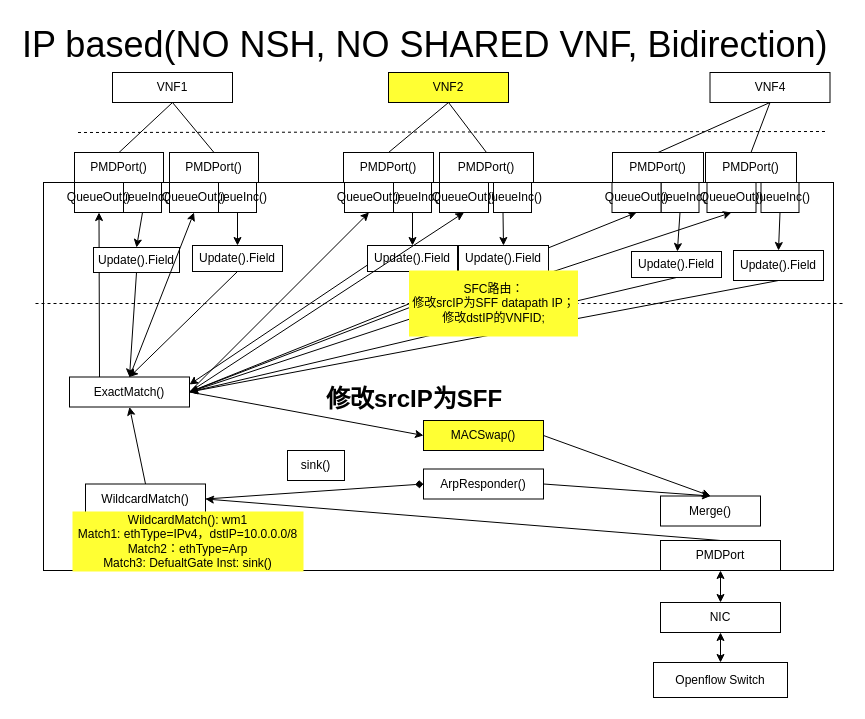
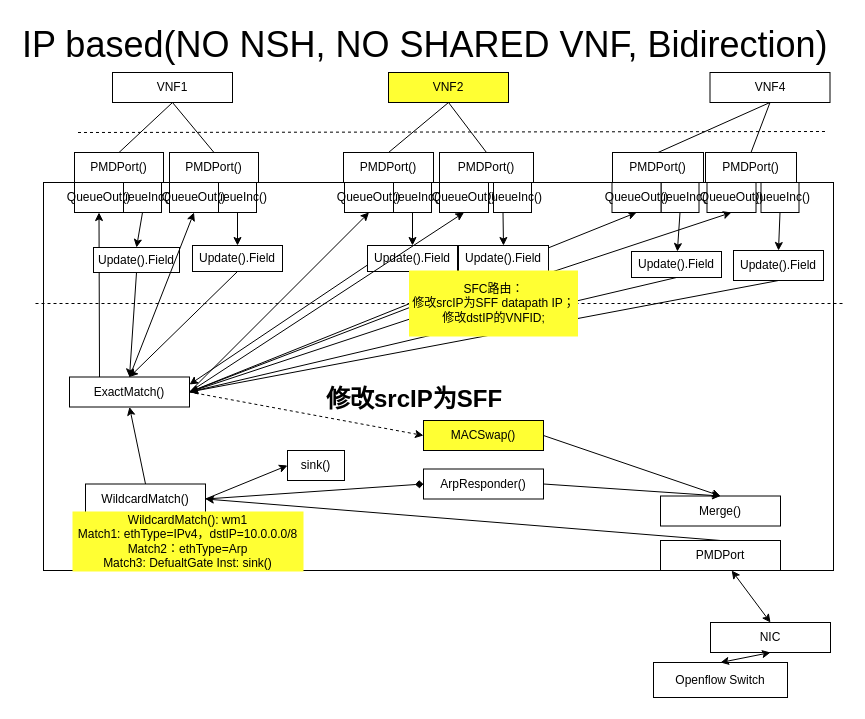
  <mxCell id="0" />
  <mxCell id="1" parent="0" />
  <mxCell id="2" value="" style="rounded=0;whiteSpace=wrap;html=1;" parent="1" vertex="1"><mxGeometry x="43" y="182" width="790" height="388" as="geometry" /></mxCell>
  <mxCell id="3" value="PMDPort" style="rounded=0;whiteSpace=wrap;html=1;" parent="1" vertex="1"><mxGeometry x="660" y="540" width="120" height="30" as="geometry" /></mxCell>
  <mxCell id="4" value="" style="endArrow=none;dashed=1;html=1;" parent="1" edge="1"><mxGeometry width="50" height="50" relative="1" as="geometry"><mxPoint x="77.5" y="132" as="sourcePoint" /><mxPoint x="827.5" y="131" as="targetPoint" /></mxGeometry></mxCell>
- <mxCell id="5" value="Merge()" style="rounded=0;whiteSpace=wrap;html=1;" parent="1" vertex="1"><mxGeometry x="660" y="495.5" width="100" height="30" as="geometry" /></mxCell>
+ <mxCell id="5" value="Merge()" style="rounded=0;whiteSpace=wrap;html=1;" parent="1" vertex="1"><mxGeometry x="660" y="495.5" width="120" height="30" as="geometry" /></mxCell>
  <mxCell id="6" value="VNF1" style="rounded=0;whiteSpace=wrap;html=1;" parent="1" vertex="1"><mxGeometry x="112" y="72" width="120" height="30" as="geometry" /></mxCell>
  <mxCell id="7" value="VNF2" style="rounded=0;whiteSpace=wrap;html=1;fillColor=#ffff33;" parent="1" vertex="1"><mxGeometry x="388" y="72" width="120" height="30" as="geometry" /></mxCell>
  <mxCell id="8" value="PMDPort()" style="rounded=0;whiteSpace=wrap;html=1;" parent="1" vertex="1"><mxGeometry x="74" y="152" width="89" height="30" as="geometry" /></mxCell>
  <mxCell id="9" value="PMDPort()" style="rounded=0;whiteSpace=wrap;html=1;" parent="1" vertex="1"><mxGeometry x="343" y="152" width="90" height="30" as="geometry" /></mxCell>
  <mxCell id="10" value="" style="endArrow=none;html=1;entryX=0.5;entryY=1;entryDx=0;entryDy=0;exitX=0.5;exitY=0;exitDx=0;exitDy=0;" parent="1" source="8" target="6" edge="1"><mxGeometry width="50" height="50" relative="1" as="geometry"><mxPoint x="677.929" y="132.286" as="sourcePoint" /><mxPoint x="677.929" y="42.286" as="targetPoint" /></mxGeometry></mxCell>
  <mxCell id="11" value="" style="endArrow=none;html=1;entryX=0.5;entryY=1;entryDx=0;entryDy=0;exitX=0.5;exitY=0;exitDx=0;exitDy=0;" parent="1" source="9" target="7" edge="1"><mxGeometry width="50" height="50" relative="1" as="geometry"><mxPoint x="98.929" y="132.286" as="sourcePoint" /><mxPoint x="98.929" y="52.286" as="targetPoint" /></mxGeometry></mxCell>
  <mxCell id="12" value="ExactMatch()" style="rounded=0;whiteSpace=wrap;html=1;" parent="1" vertex="1"><mxGeometry x="69" y="376.5" width="120" height="30" as="geometry" /></mxCell>
  <mxCell id="13" value="" style="endArrow=classic;html=1;entryX=0.5;entryY=1;entryDx=0;entryDy=0;exitX=0.5;exitY=0;exitDx=0;exitDy=0;" parent="1" source="27" target="12" edge="1"><mxGeometry width="50" height="50" relative="1" as="geometry"><mxPoint x="283.5" y="517.5" as="sourcePoint" /><mxPoint x="333.5" y="467.5" as="targetPoint" /></mxGeometry></mxCell>
  <mxCell id="14" value="" style="endArrow=classic;startArrow=classic;html=1;exitX=0.5;exitY=0;exitDx=0;exitDy=0;" parent="1" source="15" target="3" edge="1"><mxGeometry width="50" height="50" relative="1" as="geometry"><mxPoint x="451" y="622" as="sourcePoint" /><mxPoint x="491" y="662" as="targetPoint" /></mxGeometry></mxCell>
- <mxCell id="15" value="NIC" style="rounded=0;whiteSpace=wrap;html=1;" parent="1" vertex="1"><mxGeometry x="660" y="602" width="120" height="30" as="geometry" /></mxCell>
+ <mxCell id="15" value="NIC" style="rounded=0;whiteSpace=wrap;html=1;" parent="1" vertex="1"><mxGeometry x="710" y="622" width="120" height="30" as="geometry" /></mxCell>
  <mxCell id="16" value="&lt;font style=&quot;font-size: 36px&quot;&gt;IP based(NO NSH, NO SHARED VNF, Bidirection)&lt;/font&gt;" style="text;html=1;resizable=0;points=[];autosize=1;align=left;verticalAlign=top;spacingTop=-4;" parent="1" vertex="1"><mxGeometry x="20" y="20" width="820" height="20" as="geometry" /></mxCell>
  <mxCell id="17" value="VNF4" style="rounded=0;whiteSpace=wrap;html=1;" parent="1" vertex="1"><mxGeometry x="709.5" y="72" width="120" height="30" as="geometry" /></mxCell>
  <mxCell id="18" value="PMDPort()" style="rounded=0;whiteSpace=wrap;html=1;" parent="1" vertex="1"><mxGeometry x="612" y="152" width="91" height="30" as="geometry" /></mxCell>
  <mxCell id="19" value="" style="endArrow=none;html=1;entryX=0.5;entryY=1;entryDx=0;entryDy=0;exitX=0.5;exitY=0;exitDx=0;exitDy=0;" parent="1" source="18" target="17" edge="1"><mxGeometry width="50" height="50" relative="1" as="geometry"><mxPoint x="260.929" y="132.286" as="sourcePoint" /><mxPoint x="260.929" y="52.286" as="targetPoint" /></mxGeometry></mxCell>
  <mxCell id="20" value="" style="endArrow=classic;html=1;entryX=0.5;entryY=0;entryDx=0;entryDy=0;exitX=0.5;exitY=1;exitDx=0;exitDy=0;" parent="1" source="68" target="22" edge="1"><mxGeometry width="50" height="50" relative="1" as="geometry"><mxPoint x="307.5" y="394" as="sourcePoint" /><mxPoint x="522.786" y="191.429" as="targetPoint" /></mxGeometry></mxCell>
  <mxCell id="21" value="" style="endArrow=classic;html=1;exitX=0.5;exitY=1;exitDx=0;exitDy=0;entryX=1;entryY=0.5;entryDx=0;entryDy=0;" parent="1" source="22" target="12" edge="1"><mxGeometry width="50" height="50" relative="1" as="geometry"><mxPoint x="522.786" y="191.429" as="sourcePoint" /><mxPoint x="656.5" y="384" as="targetPoint" /></mxGeometry></mxCell>
  <mxCell id="22" value="Update().Field" style="rounded=0;whiteSpace=wrap;html=1;" parent="1" vertex="1"><mxGeometry x="733" y="250" width="90" height="30" as="geometry" /></mxCell>
  <mxCell id="23" value="Update().Field&lt;br&gt;" style="rounded=0;whiteSpace=wrap;html=1;" parent="1" vertex="1"><mxGeometry x="192" y="245" width="90" height="26" as="geometry" /></mxCell>
  <mxCell id="24" value="Openflow Switch" style="rounded=0;whiteSpace=wrap;html=1;" parent="1" vertex="1"><mxGeometry x="653" y="662" width="134" height="35" as="geometry" /></mxCell>
  <mxCell id="25" value="" style="endArrow=classic;startArrow=classic;html=1;entryX=0.5;entryY=0;entryDx=0;entryDy=0;exitX=0.5;exitY=1;exitDx=0;exitDy=0;" parent="1" source="15" target="24" edge="1"><mxGeometry width="50" height="50" relative="1" as="geometry"><mxPoint x="526.5" y="635.5" as="sourcePoint" /><mxPoint x="461.185" y="582" as="targetPoint" /></mxGeometry></mxCell>
  <mxCell id="26" value="" style="endArrow=none;dashed=1;html=1;" parent="1" edge="1"><mxGeometry width="50" height="50" relative="1" as="geometry"><mxPoint x="35" y="303" as="sourcePoint" /><mxPoint x="843" y="303" as="targetPoint" /></mxGeometry></mxCell>
  <mxCell id="27" value="&lt;span style=&quot;text-align: left ; white-space: nowrap&quot;&gt;WildcardMatch()&lt;/span&gt;" style="rounded=0;whiteSpace=wrap;html=1;" parent="1" vertex="1"><mxGeometry x="85" y="483.5" width="120" height="30" as="geometry" /></mxCell>
  <mxCell id="28" value="" style="endArrow=classic;html=1;exitX=0.5;exitY=0;exitDx=0;exitDy=0;entryX=1;entryY=0.5;entryDx=0;entryDy=0;" parent="1" source="3" target="27" edge="1"><mxGeometry width="50" height="50" relative="1" as="geometry"><mxPoint x="202" y="435.5" as="sourcePoint" /><mxPoint x="577" y="537.534" as="targetPoint" /></mxGeometry></mxCell>
  <mxCell id="29" value="&lt;span style=&quot;text-align: left ; white-space: nowrap&quot;&gt;WildcardMatch(): wm1&lt;br&gt;&lt;/span&gt;&lt;span style=&quot;text-align: left ; white-space: nowrap&quot;&gt;Match1: ethType=IPv4，dstIP=10.0.0.0/8&lt;/span&gt;&lt;span style=&quot;text-align: left ; white-space: nowrap&quot;&gt;&lt;br&gt;Match2：ethType=Arp&lt;br&gt;Match3: DefualtGate Inst: sink()&lt;/span&gt;&lt;span style=&quot;text-align: left ; white-space: nowrap&quot;&gt;&lt;br&gt;&lt;/span&gt;" style="text;html=1;strokeColor=none;fillColor=#FFFF33;align=center;verticalAlign=middle;whiteSpace=wrap;rounded=0;" parent="1" vertex="1"><mxGeometry x="72" y="511" width="231" height="60" as="geometry" /></mxCell>
  <mxCell id="30" value="ArpResponder()" style="rounded=0;whiteSpace=wrap;html=1;" parent="1" vertex="1"><mxGeometry x="423" y="468.5" width="120" height="30" as="geometry" /></mxCell>
  <mxCell id="31" value="" style="endArrow=diamond;html=1;entryX=0;entryY=0.5;entryDx=0;entryDy=0;exitX=1;exitY=0.5;exitDx=0;exitDy=0;" parent="1" source="27" target="30" edge="1"><mxGeometry width="50" height="50" relative="1" as="geometry"><mxPoint x="155" y="493.5" as="sourcePoint" /><mxPoint x="155" y="347.5" as="targetPoint" /></mxGeometry></mxCell>
  <mxCell id="32" value="" style="endArrow=classic;html=1;entryX=0.5;entryY=1;entryDx=0;entryDy=0;exitX=0.25;exitY=0;exitDx=0;exitDy=0;" parent="1" source="12" target="41" edge="1"><mxGeometry width="50" height="50" relative="1" as="geometry"><mxPoint x="99" y="306" as="sourcePoint" /><mxPoint x="158" y="491" as="targetPoint" /></mxGeometry></mxCell>
  <mxCell id="33" value="" style="endArrow=classic;html=1;entryX=0.5;entryY=0;entryDx=0;entryDy=0;exitX=0.5;exitY=1;exitDx=0;exitDy=0;" parent="1" source="44" target="23" edge="1"><mxGeometry width="50" height="50" relative="1" as="geometry"><mxPoint x="149" y="177" as="sourcePoint" /><mxPoint x="128" y="192" as="targetPoint" /></mxGeometry></mxCell>
  <mxCell id="34" value="" style="endArrow=classic;html=1;entryX=0.5;entryY=0;entryDx=0;entryDy=0;exitX=0.5;exitY=1;exitDx=0;exitDy=0;" parent="1" source="23" target="12" edge="1"><mxGeometry width="50" height="50" relative="1" as="geometry"><mxPoint x="158" y="187" as="sourcePoint" /><mxPoint x="173" y="227" as="targetPoint" /></mxGeometry></mxCell>
  <mxCell id="35" value="" style="endArrow=classic;html=1;exitX=1;exitY=0.5;exitDx=0;exitDy=0;entryX=0.5;entryY=1;entryDx=0;entryDy=0;" parent="1" source="12" target="67" edge="1"><mxGeometry width="50" height="50" relative="1" as="geometry"><mxPoint x="188" y="461" as="sourcePoint" /><mxPoint x="269" y="192" as="targetPoint" /></mxGeometry></mxCell>
  <mxCell id="36" value="" style="endArrow=classic;html=1;entryX=0.5;entryY=0;entryDx=0;entryDy=0;exitX=1;exitY=0.5;exitDx=0;exitDy=0;" parent="1" source="76" target="5" edge="1"><mxGeometry width="50" height="50" relative="1" as="geometry"><mxPoint x="124" y="386.5" as="sourcePoint" /><mxPoint x="124" y="117.5" as="targetPoint" /></mxGeometry></mxCell>
  <mxCell id="37" value="" style="endArrow=classic;html=1;entryX=0.5;entryY=0;entryDx=0;entryDy=0;exitX=1;exitY=0.5;exitDx=0;exitDy=0;" parent="1" source="30" target="5" edge="1"><mxGeometry width="50" height="50" relative="1" as="geometry"><mxPoint x="215" y="509" as="sourcePoint" /><mxPoint x="241" y="480" as="targetPoint" /></mxGeometry></mxCell>
  <mxCell id="38" value="sink()" style="rounded=0;whiteSpace=wrap;html=1;" parent="1" vertex="1"><mxGeometry x="287" y="450" width="57" height="30" as="geometry" /></mxCell>
+ <mxCell id="39" value="" style="endArrow=classic;html=1;entryX=0;entryY=0.5;entryDx=0;entryDy=0;exitX=1;exitY=0.5;exitDx=0;exitDy=0;" parent="1" source="27" target="38" edge="1"><mxGeometry width="50" height="50" relative="1" as="geometry"><mxPoint x="213" y="493" as="sourcePoint" /><mxPoint x="273" y="495" as="targetPoint" /></mxGeometry></mxCell>
  <mxCell id="40" value="QueueInc()" style="rounded=0;whiteSpace=wrap;html=1;" parent="1" vertex="1"><mxGeometry x="123" y="182" width="38" height="30" as="geometry" /></mxCell>
  <mxCell id="41" value="QueueOut()" style="rounded=0;whiteSpace=wrap;html=1;" parent="1" vertex="1"><mxGeometry x="74" y="182" width="49" height="30" as="geometry" /></mxCell>
  <mxCell id="42" value="PMDPort()" style="rounded=0;whiteSpace=wrap;html=1;" parent="1" vertex="1"><mxGeometry x="169" y="152" width="89" height="30" as="geometry" /></mxCell>
  <mxCell id="43" value="" style="endArrow=none;html=1;entryX=0.5;entryY=1;entryDx=0;entryDy=0;exitX=0.5;exitY=0;exitDx=0;exitDy=0;" parent="1" source="42" target="6" edge="1"><mxGeometry width="50" height="50" relative="1" as="geometry"><mxPoint x="129" y="162" as="sourcePoint" /><mxPoint x="182" y="112" as="targetPoint" /></mxGeometry></mxCell>
  <mxCell id="44" value="QueueInc()" style="rounded=0;whiteSpace=wrap;html=1;" parent="1" vertex="1"><mxGeometry x="218" y="182" width="38" height="30" as="geometry" /></mxCell>
  <mxCell id="45" value="QueueOut()" style="rounded=0;whiteSpace=wrap;html=1;" parent="1" vertex="1"><mxGeometry x="169" y="182" width="49" height="30" as="geometry" /></mxCell>
  <mxCell id="46" value="Update().Field" style="rounded=0;whiteSpace=wrap;html=1;" parent="1" vertex="1"><mxGeometry x="93" y="247" width="86" height="25" as="geometry" /></mxCell>
  <mxCell id="47" value="" style="endArrow=classic;html=1;entryX=0.5;entryY=0;entryDx=0;entryDy=0;exitX=0.5;exitY=1;exitDx=0;exitDy=0;" parent="1" source="40" target="46" edge="1"><mxGeometry width="50" height="50" relative="1" as="geometry"><mxPoint x="-17" y="245" as="sourcePoint" /><mxPoint x="109" y="222" as="targetPoint" /></mxGeometry></mxCell>
  <mxCell id="48" value="" style="endArrow=classic;html=1;exitX=0.5;exitY=1;exitDx=0;exitDy=0;entryX=0.5;entryY=0;entryDx=0;entryDy=0;" parent="1" source="46" target="12" edge="1"><mxGeometry width="50" height="50" relative="1" as="geometry"><mxPoint x="167" y="255" as="sourcePoint" /><mxPoint x="3" y="258" as="targetPoint" /></mxGeometry></mxCell>
  <mxCell id="49" value="" style="endArrow=classic;html=1;entryX=0.5;entryY=1;entryDx=0;entryDy=0;exitX=0.5;exitY=0;exitDx=0;exitDy=0;" parent="1" source="12" target="45" edge="1"><mxGeometry width="50" height="50" relative="1" as="geometry"><mxPoint x="172" y="306" as="sourcePoint" /><mxPoint x="133" y="351" as="targetPoint" /></mxGeometry></mxCell>
  <mxCell id="50" value="Update().Field&lt;br&gt;" style="rounded=0;whiteSpace=wrap;html=1;" parent="1" vertex="1"><mxGeometry x="458" y="245" width="90" height="26" as="geometry" /></mxCell>
  <mxCell id="51" value="QueueInc()" style="rounded=0;whiteSpace=wrap;html=1;" parent="1" vertex="1"><mxGeometry x="393" y="182" width="38" height="30" as="geometry" /></mxCell>
  <mxCell id="52" value="QueueOut()" style="rounded=0;whiteSpace=wrap;html=1;" parent="1" vertex="1"><mxGeometry x="344" y="182" width="49" height="30" as="geometry" /></mxCell>
  <mxCell id="53" value="QueueInc()" style="rounded=0;whiteSpace=wrap;html=1;" parent="1" vertex="1"><mxGeometry x="493" y="182" width="38" height="30" as="geometry" /></mxCell>
  <mxCell id="54" value="QueueOut()" style="rounded=0;whiteSpace=wrap;html=1;" parent="1" vertex="1"><mxGeometry x="439" y="182" width="49" height="30" as="geometry" /></mxCell>
  <mxCell id="55" value="Update().Field&lt;br&gt;" style="rounded=0;whiteSpace=wrap;html=1;" parent="1" vertex="1"><mxGeometry x="367" y="245" width="90" height="26" as="geometry" /></mxCell>
  <mxCell id="56" value="PMDPort()" style="rounded=0;whiteSpace=wrap;html=1;" parent="1" vertex="1"><mxGeometry x="439" y="152" width="94" height="30" as="geometry" /></mxCell>
  <mxCell id="57" value="" style="endArrow=none;html=1;entryX=0.5;entryY=1;entryDx=0;entryDy=0;exitX=0.5;exitY=0;exitDx=0;exitDy=0;" parent="1" source="56" target="7" edge="1"><mxGeometry width="50" height="50" relative="1" as="geometry"><mxPoint x="398" y="162" as="sourcePoint" /><mxPoint x="458" y="112" as="targetPoint" /></mxGeometry></mxCell>
  <mxCell id="58" value="" style="endArrow=classic;html=1;entryX=0.5;entryY=1;entryDx=0;entryDy=0;exitX=1;exitY=0.5;exitDx=0;exitDy=0;" parent="1" source="12" target="52" edge="1"><mxGeometry width="50" height="50" relative="1" as="geometry"><mxPoint x="193" y="340" as="sourcePoint" /><mxPoint x="109" y="222" as="targetPoint" /></mxGeometry></mxCell>
  <mxCell id="59" value="" style="endArrow=classic;html=1;entryX=0.5;entryY=1;entryDx=0;entryDy=0;exitX=1;exitY=0.5;exitDx=0;exitDy=0;" parent="1" source="12" target="54" edge="1"><mxGeometry width="50" height="50" relative="1" as="geometry"><mxPoint x="193" y="340" as="sourcePoint" /><mxPoint x="379" y="222" as="targetPoint" /></mxGeometry></mxCell>
  <mxCell id="60" value="" style="endArrow=classic;html=1;entryX=0.5;entryY=0;entryDx=0;entryDy=0;exitX=0.5;exitY=1;exitDx=0;exitDy=0;" parent="1" source="51" target="55" edge="1"><mxGeometry width="50" height="50" relative="1" as="geometry"><mxPoint x="203" y="350" as="sourcePoint" /><mxPoint x="379" y="222" as="targetPoint" /></mxGeometry></mxCell>
  <mxCell id="61" value="" style="endArrow=classic;html=1;exitX=0.5;exitY=1;exitDx=0;exitDy=0;entryX=1;entryY=0.5;entryDx=0;entryDy=0;" parent="1" source="50" target="12" edge="1"><mxGeometry width="50" height="50" relative="1" as="geometry"><mxPoint x="422" y="222" as="sourcePoint" /><mxPoint x="193" y="340" as="targetPoint" /></mxGeometry></mxCell>
  <mxCell id="62" value="" style="endArrow=classic;html=1;exitX=0.25;exitY=1;exitDx=0;exitDy=0;entryX=0.5;entryY=0;entryDx=0;entryDy=0;" parent="1" source="53" target="50" edge="1"><mxGeometry width="50" height="50" relative="1" as="geometry"><mxPoint x="517" y="281" as="sourcePoint" /><mxPoint x="203" y="350" as="targetPoint" /></mxGeometry></mxCell>
  <mxCell id="63" value="" style="endArrow=classic;html=1;entryX=1;entryY=0.25;entryDx=0;entryDy=0;exitX=0;exitY=0.75;exitDx=0;exitDy=0;" parent="1" source="55" target="12" edge="1"><mxGeometry width="50" height="50" relative="1" as="geometry"><mxPoint x="422" y="222" as="sourcePoint" /><mxPoint x="422" y="255" as="targetPoint" /></mxGeometry></mxCell>
  <mxCell id="64" value="PMDPort()" style="rounded=0;whiteSpace=wrap;html=1;" parent="1" vertex="1"><mxGeometry x="705" y="152" width="91" height="30" as="geometry" /></mxCell>
  <mxCell id="65" value="" style="endArrow=none;html=1;entryX=0.5;entryY=1;entryDx=0;entryDy=0;exitX=0.5;exitY=0;exitDx=0;exitDy=0;" parent="1" source="64" target="17" edge="1"><mxGeometry width="50" height="50" relative="1" as="geometry"><mxPoint x="652" y="164" as="sourcePoint" /><mxPoint x="725" y="112" as="targetPoint" /></mxGeometry></mxCell>
  <mxCell id="66" value="QueueInc()" style="rounded=0;whiteSpace=wrap;html=1;" parent="1" vertex="1"><mxGeometry x="660.5" y="182" width="38" height="30" as="geometry" /></mxCell>
  <mxCell id="67" value="QueueOut()" style="rounded=0;whiteSpace=wrap;html=1;" parent="1" vertex="1"><mxGeometry x="611.5" y="182" width="49" height="30" as="geometry" /></mxCell>
  <mxCell id="68" value="QueueInc()" style="rounded=0;whiteSpace=wrap;html=1;" parent="1" vertex="1"><mxGeometry x="760.5" y="182" width="38" height="30" as="geometry" /></mxCell>
  <mxCell id="69" value="QueueOut()" style="rounded=0;whiteSpace=wrap;html=1;" parent="1" vertex="1"><mxGeometry x="706.5" y="182" width="49" height="30" as="geometry" /></mxCell>
  <mxCell id="70" value="Update().Field&lt;br&gt;" style="rounded=0;whiteSpace=wrap;html=1;" parent="1" vertex="1"><mxGeometry x="631" y="251" width="90" height="26" as="geometry" /></mxCell>
  <mxCell id="71" value="" style="endArrow=classic;html=1;exitX=0.5;exitY=1;exitDx=0;exitDy=0;" parent="1" source="66" target="70" edge="1"><mxGeometry width="50" height="50" relative="1" as="geometry"><mxPoint x="797" y="224" as="sourcePoint" /><mxPoint x="788" y="255" as="targetPoint" /></mxGeometry></mxCell>
  <mxCell id="72" value="" style="endArrow=classic;html=1;entryX=0.5;entryY=1;entryDx=0;entryDy=0;exitX=1;exitY=0.5;exitDx=0;exitDy=0;" parent="1" source="12" target="69" edge="1"><mxGeometry width="50" height="50" relative="1" as="geometry"><mxPoint x="193" y="330" as="sourcePoint" /><mxPoint x="653" y="224" as="targetPoint" /></mxGeometry></mxCell>
  <mxCell id="73" value="" style="endArrow=classic;html=1;exitX=0.5;exitY=1;exitDx=0;exitDy=0;entryX=1;entryY=0.5;entryDx=0;entryDy=0;" parent="1" source="70" target="12" edge="1"><mxGeometry width="50" height="50" relative="1" as="geometry"><mxPoint x="681" y="277" as="sourcePoint" /><mxPoint x="189" y="339" as="targetPoint" /></mxGeometry></mxCell>
  <mxCell id="74" value="&lt;font style=&quot;font-size: 24px&quot;&gt;&lt;b&gt;修改srcIP为SFF&lt;/b&gt;&lt;/font&gt;" style="text;html=1;resizable=0;points=[];autosize=1;align=left;verticalAlign=top;spacingTop=-4;" parent="1" vertex="1"><mxGeometry x="324" y="381.5" width="280" height="20" as="geometry" /></mxCell>
  <mxCell id="75" value="SFC路由：&lt;br&gt;修改srcIP为SFF datapath IP；&lt;br&gt;修改dstIP的VNFID;" style="text;html=1;strokeColor=none;fillColor=#FFFF33;align=center;verticalAlign=middle;whiteSpace=wrap;rounded=0;" parent="1" vertex="1"><mxGeometry x="408.5" y="270" width="169" height="66" as="geometry" /></mxCell>
  <mxCell id="76" value="MACSwap()" style="rounded=0;whiteSpace=wrap;html=1;fillColor=#ffff33;" vertex="1" parent="1"><mxGeometry x="423" y="420" width="120" height="30" as="geometry" /></mxCell>
- <mxCell id="77" value="" style="endArrow=classic;html=1;entryX=0;entryY=0.5;entryDx=0;entryDy=0;exitX=1;exitY=0.5;exitDx=0;exitDy=0;" edge="1" parent="1" source="12" target="76"><mxGeometry width="50" height="50" relative="1" as="geometry"><mxPoint x="189" y="392" as="sourcePoint" /><mxPoint x="660" y="511" as="targetPoint" /></mxGeometry></mxCell>
+ <mxCell id="77" value="" style="endArrow=classic;html=1;entryX=0;entryY=0.5;entryDx=0;entryDy=0;exitX=1;exitY=0.5;exitDx=0;exitDy=0;dashed=1;" edge="1" parent="1" source="12" target="76"><mxGeometry width="50" height="50" relative="1" as="geometry"><mxPoint x="189" y="392" as="sourcePoint" /><mxPoint x="660" y="511" as="targetPoint" /></mxGeometry></mxCell>
  <mxCell id="78" value="连接线" parent="0" />
